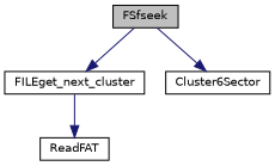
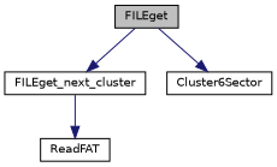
  digraph {
    rankdir=TB
    node [color=black fillcolor=white fontname=Helvetica fontsize=10 shape=record style=filled]
    edge [color=midnightblue fontname=Helvetica fontsize=10 labelfontname=Helvetica labelfontsize=10 style=solid]
-   n1 [fillcolor=grey75 fontcolor=black height=0.2 label=FSfseek width=0.4]
+   n1 [fillcolor=grey75 fontcolor=black height=0.2 label=FILEget width=0.4]
    n2 [height=0.2 label=FILEget_next_cluster width=0.4]
    n3 [height=0.2 label=Cluster6Sector width=0.4]
    n4 [height=0.2 label=ReadFAT width=0.4]
    n1 -> n2
    n1 -> n3
    n2 -> n4
  }
